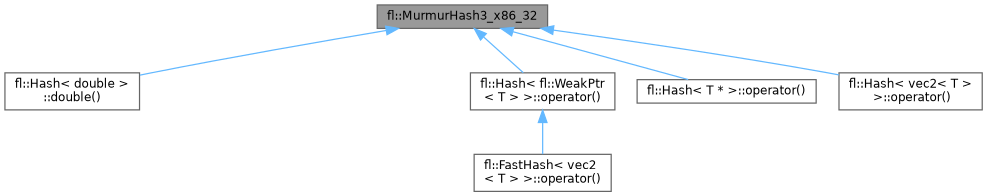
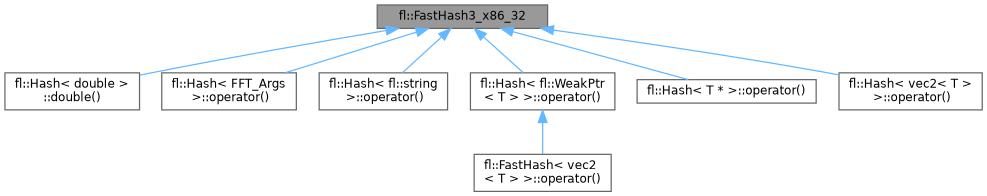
  digraph {
    rankdir=TB
    node [color=grey40 fillcolor=white fontname=Helvetica fontsize=10 shape=box style=filled]
    edge [color=steelblue1 dir=back fontname=Helvetica fontsize=10 labelfontname=Helvetica labelfontsize=10 style=solid]
-   n1 [color=gray40 fillcolor=grey60 fontcolor=black height=0.2 label="fl::MurmurHash3_x86_32" width=0.4]
+   n1 [color=gray40 fillcolor=grey60 fontcolor=black height=0.2 label="fl::FastHash3_x86_32" width=0.4]
    n2 [height=0.2 label="fl::Hash\< double \>\l::double()" width=0.4]
+   n3 [height=0.2 label="fl::Hash\< FFT_Args\l \>::operator()" width=0.4]
+   n4 [height=0.2 label="fl::Hash\< fl::string\l \>::operator()" width=0.4]
    n5 [height=0.2 label="fl::Hash\< fl::WeakPtr\l\< T \> \>::operator()" width=0.4]
    n6 [height=0.2 label="fl::Hash\< T * \>::operator()" width=0.4]
    n7 [height=0.2 label="fl::Hash\< vec2\< T \>\l \>::operator()" width=0.4]
    n8 [height=0.2 label="fl::FastHash\< vec2\l\< T \> \>::operator()" width=0.4]
    n1 -> n2
+   n1 -> n3
+   n1 -> n4
    n1 -> n5
    n1 -> n6
    n1 -> n7
    n5 -> n8
  }
